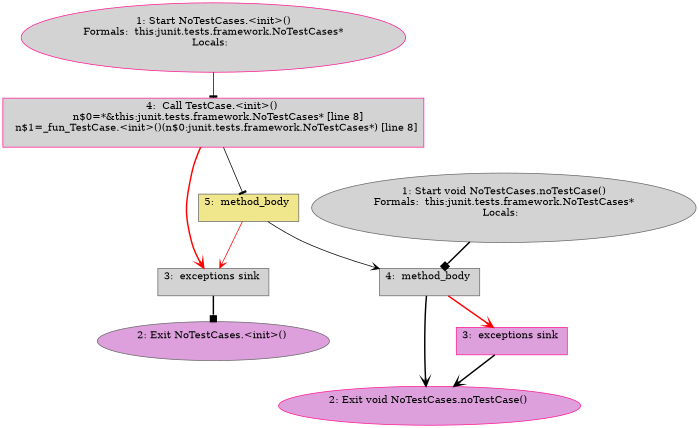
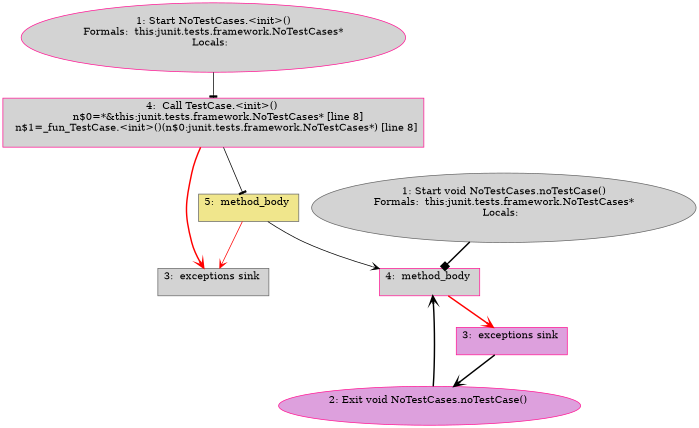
  digraph {
    fontname="DejaVu Serif"
    node [color=gray40 fillcolor=lightgrey fontname="DejaVu Serif" style=filled shape=box]
    edge [arrowhead=vee fontname="DejaVu Serif" style=bold]
    n1 [color=deeppink label="1: Start NoTestCases.<init>()\nFormals:  this:junit.tests.framework.NoTestCases*\nLocals:  \n  " shape=""]
    n2 [color=deeppink label="4:  Call TestCase.<init>() \n   n$0=*&this:junit.tests.framework.NoTestCases* [line 8]\n  n$1=_fun_TestCase.<init>()(n$0:junit.tests.framework.NoTestCases*) [line 8]\n "]
    n3 [label="3:  exceptions sink \n  "]
    n4 [fillcolor=khaki label="5:  method_body \n  "]
-   n5 [fillcolor=plum label="2: Exit NoTestCases.<init>() \n  " shape=""]
-   n6 [label="4:  method_body \n  "]
+   n6 [color=deeppink label="4:  method_body \n  "]
    n7 [label="1: Start void NoTestCases.noTestCase()\nFormals:  this:junit.tests.framework.NoTestCases*\nLocals:  \n  " shape=""]
    n8 [color=deeppink fillcolor=plum label="2: Exit void NoTestCases.noTestCase() \n  " shape=""]
    n9 [color=deeppink fillcolor=plum label="3:  exceptions sink \n  "]
    n1 -> n2 [arrowhead=tee style=solid]
    n2 -> n3 [color=red]
    n2 -> n4 [arrowhead=tee style=solid]
-   n3 -> n5 [arrowhead=box]
    n4 -> n3 [color=red style=solid]
    n4 -> n6 [style=solid]
-   n6 -> n8
+   n8 -> n6
    n6 -> n9 [color=red]
    n7 -> n6 [arrowhead=box]
    n9 -> n8
  }
